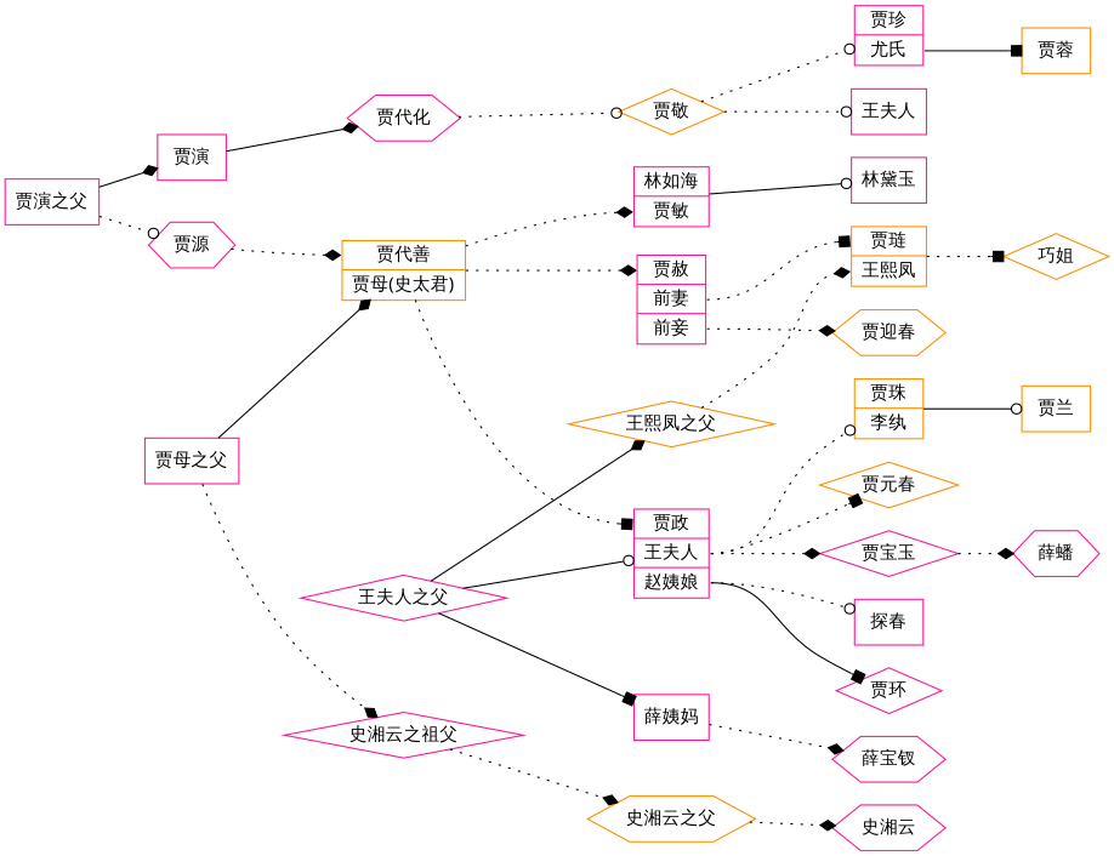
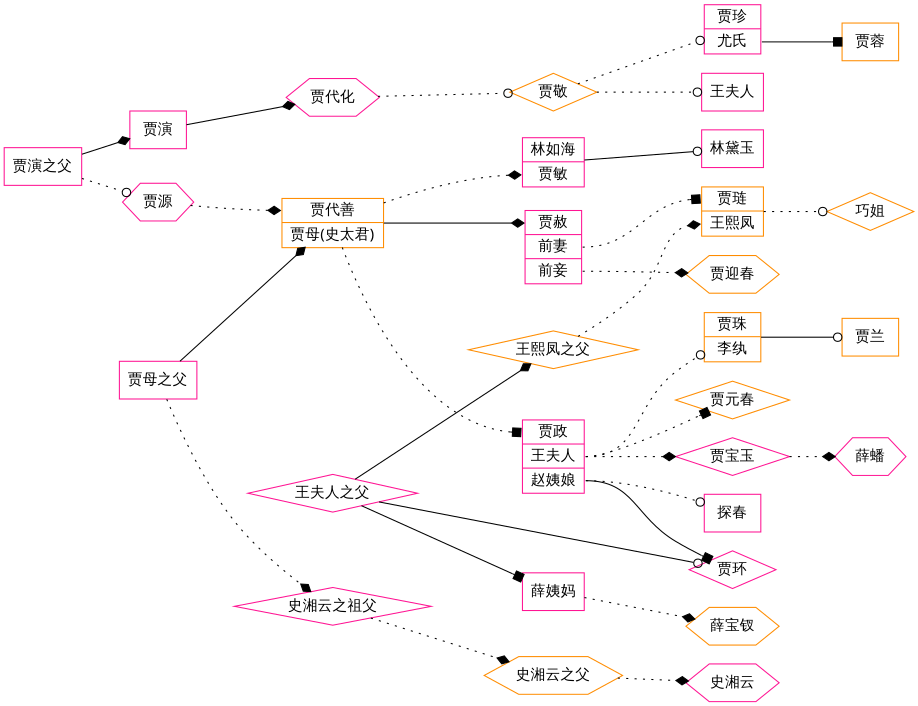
  digraph {
    fontname="Microsoft Yahei"
    rankdir=LR
    node [color=deeppink fontname="Microsoft Yahei" shape=box shepe=box]
    edge [arrowhead=diamond style=dotted]
    "贾演之父"
    "贾演"
    "贾源" [shape=hexagon]
    "贾代化" [shape=hexagon]
    n5 [color=darkorange label="<jiadaishan> 贾代善 | <jiamu> 贾母(史太君) " shape=record]
    "贾敬" [color=darkorange shape=diamond]
    n7 [label="<jiazheng> 贾政 | <wangfuren> 王夫人 | <zhaoyiniang> 赵姨娘" shape=record]
    n8 [label="<jiashe> 贾赦 | <qianqi> 前妻 | <qianqie> 前妾" shape=record]
    n9 [label="<linruhai> 林如海 | <jiamin> 贾敏" shape=record]
    n10 [label="<jiazhen> 贾珍| <youshi> 尤氏" shape=record]
    n11 [label="王夫人"]
    "贾蓉" [color=darkorange]
    n13 [color=darkorange label="<jiazhu> 贾珠 | <liwan> 李纨" shape=record]
    "贾元春" [color=darkorange shape=diamond]
    "贾宝玉" [shape=diamond]
    "探春"
    "贾环" [shape=diamond]
    n18 [color=darkorange label="<jialian> 贾琏 | <wangxifeng> 王熙凤" shape=record]
    "贾迎春" [color=darkorange shape=hexagon]
    "林黛玉"
    "贾兰" [color=darkorange]
    "薛蟠" [shape=hexagon]
    "巧姐" [color=darkorange shape=diamond]
    "王夫人之父" [shape=diamond]
    "薛姨妈"
    "王熙凤之父" [color=darkorange shape=diamond]
-   "薛宝钗" [shape=hexagon]
+   "薛宝钗" [color=darkorange shape=hexagon]
    "贾母之父"
    "史湘云之祖父" [shape=diamond]
    "史湘云之父" [color=darkorange shape=hexagon]
    "史湘云" [shape=hexagon]
    "贾演之父" -> "贾演" [style=solid]
    "贾演之父" -> "贾源" [arrowhead=odot]
    "贾演" -> "贾代化" [style=solid]
    "贾源" -> n5 [headport=jiadaishan]
    "贾代化" -> "贾敬" [arrowhead=odot]
    n5 -> n7 [arrowhead=box headport=jiazheng]
-   n5 -> n8 [headport=jiashe]
+   n5 -> n8 [headport=jiashe style=solid]
    n5 -> n9 [headport=jiamin]
    "贾敬" -> n10 [arrowhead=odot]
    "贾敬" -> n11 [arrowhead=odot]
    n7 -> n13 [arrowhead=odot tailport=wangfuren]
    n7 -> "贾元春" [arrowhead=box tailport=wangfuren]
    n7 -> "贾宝玉" [tailport=wangfuren]
    n7 -> "探春" [arrowhead=odot tailport=zhaoyiniang]
    n7 -> "贾环" [arrowhead=box style=solid tailport=zhaoyiniang]
    n8 -> n18 [arrowhead=box headport=jialian tailport=qianqi]
    n8 -> "贾迎春" [tailport=qianqie]
    n9 -> "林黛玉" [arrowhead=odot style=solid]
    n10 -> "贾蓉" [arrowhead=box style=solid tailport=youshi]
    n13 -> "贾兰" [arrowhead=odot style=solid]
    "贾宝玉" -> "薛蟠"
-   n18 -> "巧姐" [arrowhead=box]
-   "王夫人之父" -> n7 [arrowhead=odot style=solid]
+   n18 -> "巧姐" [arrowhead=odot]
+   "王夫人之父" -> "贾环" [arrowhead=odot style=solid]
    "王夫人之父" -> "薛姨妈" [arrowhead=box style=solid]
    "王夫人之父" -> "王熙凤之父" [style=solid]
    "薛姨妈" -> "薛宝钗"
    "王熙凤之父" -> n18 [headport=wangxifeng]
    "贾母之父" -> n5 [style=solid]
    "贾母之父" -> "史湘云之祖父"
    "史湘云之祖父" -> "史湘云之父"
    "史湘云之父" -> "史湘云"
  }
